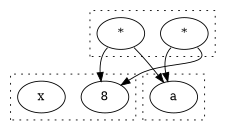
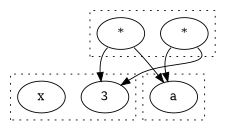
  digraph {
    clusterrank=local
    compound=true
    edge [tailport=se]
-   n1 [label=8]
+   n1 [label=3]
    n2 [label=x]
    n3 [label=a]
    n4 [label="*"]
    n5 [label="*"]
    subgraph cluster_1 {
      style=dotted
      n1
      n2
    }
    subgraph cluster_2 {
      style=dotted
      n3
    }
    subgraph cluster_3 {
      style=dotted
      n4
      n5
    }
    n4 -> n1
    n4 -> n3 [tailport=sw]
    n5 -> n1 [tailport=sw]
    n5 -> n3
  }
